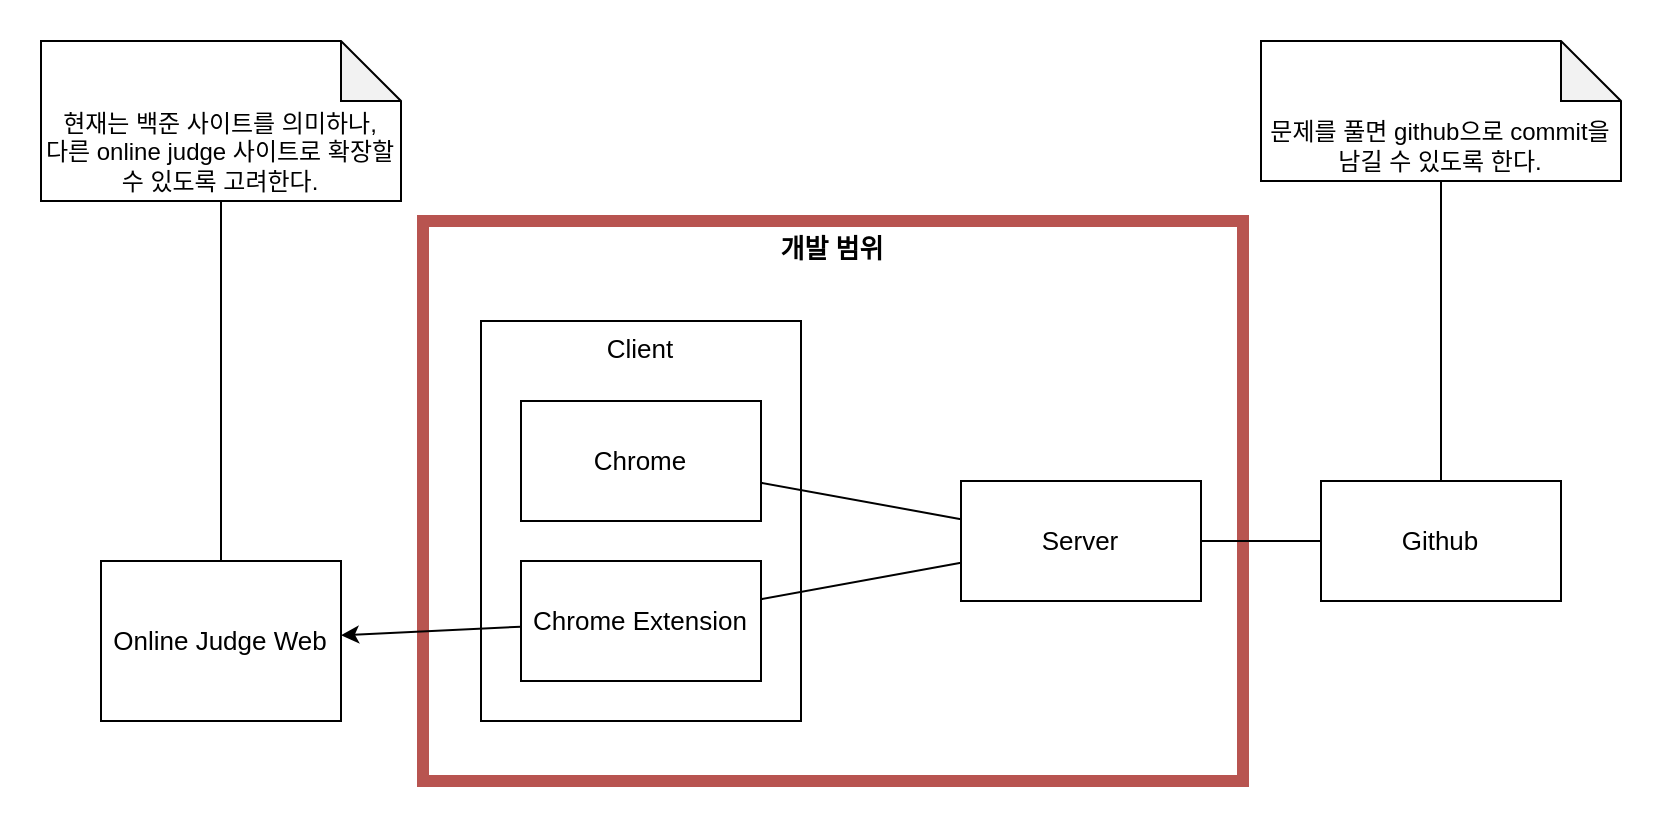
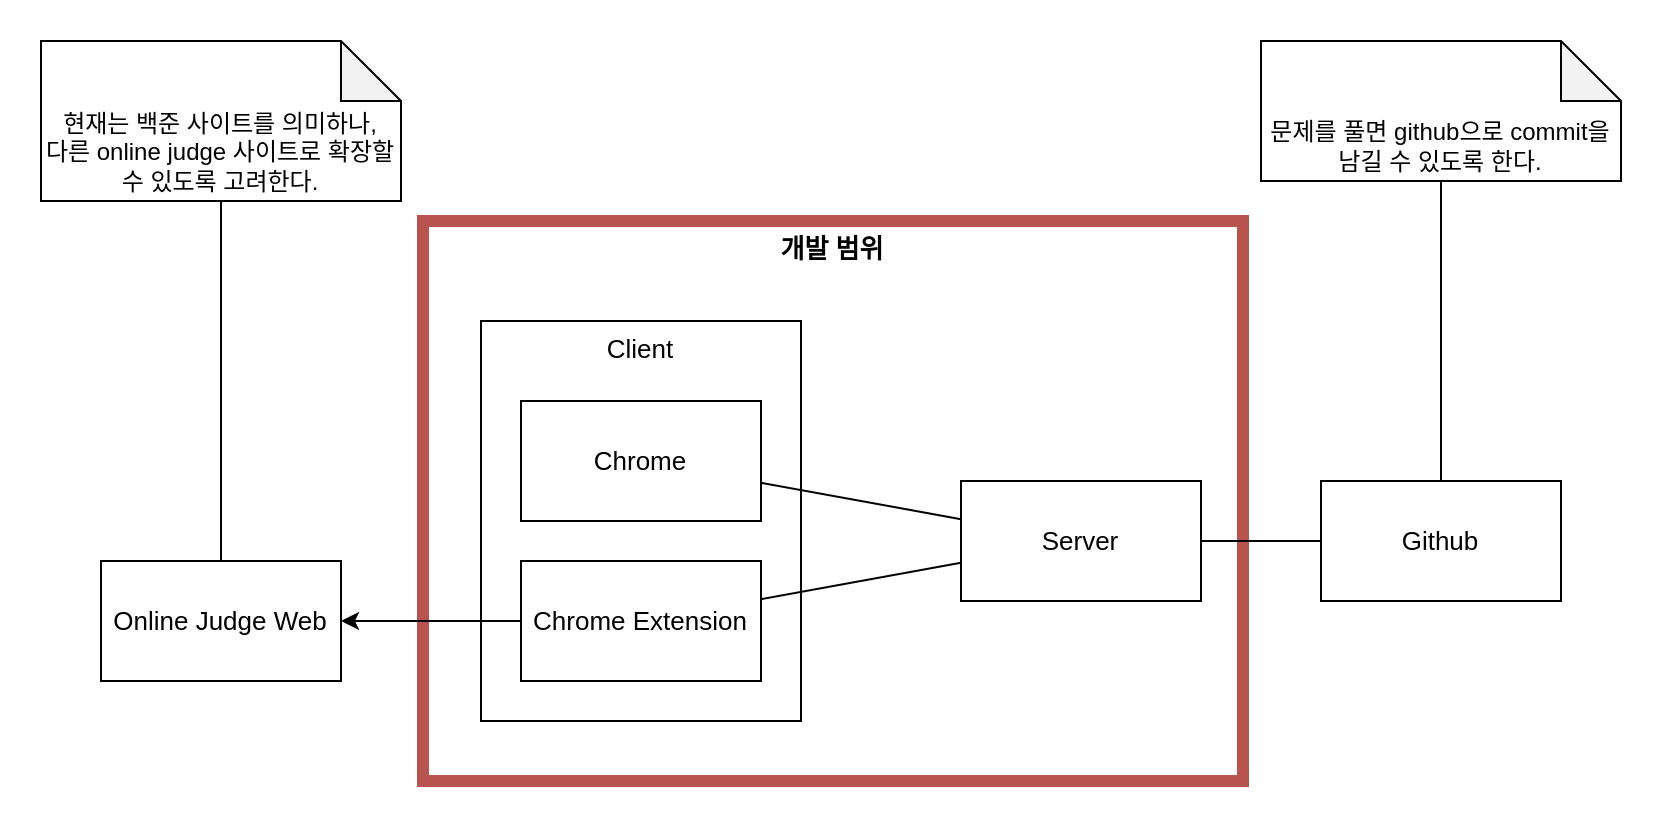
  <mxCell id="0" />
  <mxCell id="1" parent="0" />
  <mxCell id="2" value="개발 범위" style="rounded=0;whiteSpace=wrap;html=1;verticalAlign=top;fontSize=13;fillColor=none;strokeColor=#b85450;fontStyle=1;strokeWidth=6;" vertex="1" parent="1"><mxGeometry x="211" y="110" width="410" height="280" as="geometry" /></mxCell>
  <mxCell id="3" value="Client" style="rounded=0;whiteSpace=wrap;html=1;verticalAlign=top;fontSize=13;" vertex="1" parent="1"><mxGeometry x="240" y="160" width="160" height="200" as="geometry" /></mxCell>
  <mxCell id="4" value="Server" style="rounded=0;whiteSpace=wrap;html=1;fontSize=13;" vertex="1" parent="1"><mxGeometry x="480" y="240" width="120" height="60" as="geometry" /></mxCell>
  <mxCell id="5" value="Chrome" style="rounded=0;whiteSpace=wrap;html=1;fontSize=13;" vertex="1" parent="1"><mxGeometry x="260" y="200" width="120" height="60" as="geometry" /></mxCell>
  <mxCell id="6" value="Chrome Extension" style="rounded=0;whiteSpace=wrap;html=1;fontSize=13;" vertex="1" parent="1"><mxGeometry x="260" y="280" width="120" height="60" as="geometry" /></mxCell>
- <mxCell id="7" value="Online Judge Web" style="rounded=0;whiteSpace=wrap;html=1;fontSize=13;" vertex="1" parent="1"><mxGeometry x="50" y="280" width="120" height="80" as="geometry" /></mxCell>
+ <mxCell id="7" value="Online Judge Web" style="rounded=0;whiteSpace=wrap;html=1;fontSize=13;" vertex="1" parent="1"><mxGeometry x="50" y="280" width="120" height="60" as="geometry" /></mxCell>
  <mxCell id="8" value="" style="endArrow=classic;html=1;rounded=0;fontSize=13;" edge="1" parent="1" source="6" target="7"><mxGeometry width="50" height="50" relative="1" as="geometry"><mxPoint x="360" y="320" as="sourcePoint" /><mxPoint x="410" y="270" as="targetPoint" /></mxGeometry></mxCell>
  <mxCell id="9" value="" style="endArrow=none;html=1;rounded=0;fontSize=13;" edge="1" parent="1" source="6" target="4"><mxGeometry width="50" height="50" relative="1" as="geometry"><mxPoint x="270" y="308" as="sourcePoint" /><mxPoint x="150" y="283" as="targetPoint" /></mxGeometry></mxCell>
  <mxCell id="10" value="" style="endArrow=none;html=1;rounded=0;fontSize=13;" edge="1" parent="1" source="4" target="5"><mxGeometry width="50" height="50" relative="1" as="geometry"><mxPoint x="390" y="306" as="sourcePoint" /><mxPoint x="490" y="284" as="targetPoint" /></mxGeometry></mxCell>
  <mxCell id="11" value="현재는 백준 사이트를 의미하나,&lt;br&gt;다른 online judge 사이트로 확장할 수 있도록 고려한다." style="shape=note;whiteSpace=wrap;html=1;backgroundOutline=1;darkOpacity=0.05;verticalAlign=bottom;" vertex="1" parent="1"><mxGeometry x="20" y="20" width="180" height="80" as="geometry" /></mxCell>
  <mxCell id="12" value="" style="endArrow=none;html=1;rounded=0;fontSize=13;" edge="1" parent="1" source="7" target="11"><mxGeometry width="50" height="50" relative="1" as="geometry"><mxPoint x="270" y="320" as="sourcePoint" /><mxPoint x="180" y="320" as="targetPoint" /></mxGeometry></mxCell>
  <mxCell id="13" value="Github" style="rounded=0;whiteSpace=wrap;html=1;fontSize=13;" vertex="1" parent="1"><mxGeometry x="660" y="240" width="120" height="60" as="geometry" /></mxCell>
  <mxCell id="14" value="" style="endArrow=none;html=1;rounded=0;fontSize=13;" edge="1" parent="1" source="4" target="13"><mxGeometry width="50" height="50" relative="1" as="geometry"><mxPoint x="390" y="309" as="sourcePoint" /><mxPoint x="490" y="291" as="targetPoint" /></mxGeometry></mxCell>
  <mxCell id="15" value="문제를 풀면 github으로 commit을 남길 수 있도록 한다." style="shape=note;whiteSpace=wrap;html=1;backgroundOutline=1;darkOpacity=0.05;verticalAlign=bottom;" vertex="1" parent="1"><mxGeometry x="630" y="20" width="180" height="70" as="geometry" /></mxCell>
  <mxCell id="16" value="" style="endArrow=none;html=1;rounded=0;fontSize=13;" edge="1" parent="1" source="13" target="15"><mxGeometry width="50" height="50" relative="1" as="geometry"><mxPoint x="120" y="290" as="sourcePoint" /><mxPoint x="120" y="110" as="targetPoint" /></mxGeometry></mxCell>
